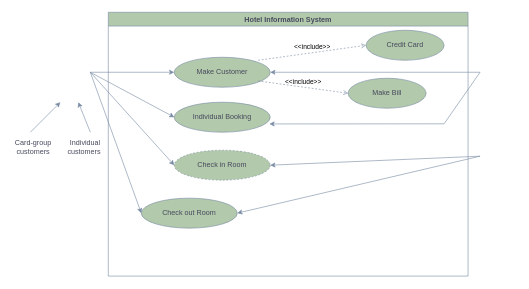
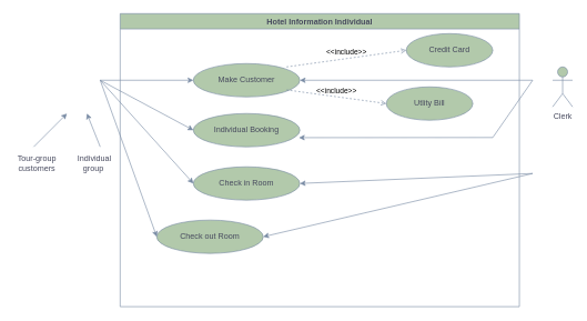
  <mxCell id="0" />
  <mxCell id="1" parent="0" />
- <mxCell id="2" value="Hotel Information System" style="swimlane;whiteSpace=wrap;html=1;labelBackgroundColor=none;fillColor=#B2C9AB;strokeColor=#788AA3;fontColor=#46495D;" parent="1" vertex="1"><mxGeometry x="180" y="20" width="600" height="440" as="geometry" /></mxCell>
+ <mxCell id="2" value="Hotel Information Individual" style="swimlane;whiteSpace=wrap;html=1;labelBackgroundColor=none;fillColor=#B2C9AB;strokeColor=#788AA3;fontColor=#46495D;" parent="1" vertex="1"><mxGeometry x="180" y="20" width="600" height="440" as="geometry" /></mxCell>
  <mxCell id="3" value="Make Customer" style="ellipse;whiteSpace=wrap;html=1;labelBackgroundColor=none;fillColor=#B2C9AB;strokeColor=#788AA3;fontColor=#46495D;" parent="2" vertex="1"><mxGeometry x="110" y="75" width="160" height="50" as="geometry" /></mxCell>
  <mxCell id="4" value="Individual Booking" style="ellipse;whiteSpace=wrap;html=1;labelBackgroundColor=none;fillColor=#B2C9AB;strokeColor=#788AA3;fontColor=#46495D;" parent="2" vertex="1"><mxGeometry x="110" y="150" width="160" height="50" as="geometry" /></mxCell>
- <mxCell id="5" value="Check in Room" style="ellipse;whiteSpace=wrap;html=1;labelBackgroundColor=none;fillColor=#B2C9AB;strokeColor=#788AA3;fontColor=#46495D;dashed=1;" parent="2" vertex="1"><mxGeometry x="110" y="230" width="160" height="50" as="geometry" /></mxCell>
+ <mxCell id="5" value="Check in Room" style="ellipse;whiteSpace=wrap;html=1;labelBackgroundColor=none;fillColor=#B2C9AB;strokeColor=#788AA3;fontColor=#46495D;" parent="2" vertex="1"><mxGeometry x="110" y="230" width="160" height="50" as="geometry" /></mxCell>
  <mxCell id="6" value="Check out Room" style="ellipse;whiteSpace=wrap;html=1;labelBackgroundColor=none;fillColor=#B2C9AB;strokeColor=#788AA3;fontColor=#46495D;" parent="2" vertex="1"><mxGeometry x="55" y="310" width="160" height="50" as="geometry" /></mxCell>
  <mxCell id="7" value="&amp;lt;&amp;lt;include&amp;gt;&amp;gt;" style="html=1;verticalAlign=bottom;labelBackgroundColor=none;endArrow=open;endFill=0;dashed=1;rounded=0;exitX=0;exitY=0.5;exitDx=0;exitDy=0;entryX=0;entryY=0.5;entryDx=0;entryDy=0;strokeColor=#788AA3;fontColor=default;" parent="2" edge="1" target="8"><mxGeometry width="160" relative="1" as="geometry"><mxPoint x="250" y="80" as="sourcePoint" /><mxPoint x="410" y="80" as="targetPoint" /></mxGeometry></mxCell>
  <mxCell id="8" value="Credit Card" style="ellipse;whiteSpace=wrap;html=1;labelBackgroundColor=none;fillColor=#B2C9AB;strokeColor=#788AA3;fontColor=#46495D;" parent="2" vertex="1"><mxGeometry x="430" y="30" width="130" height="50" as="geometry" /></mxCell>
- <mxCell id="9" value="Make Bill" style="ellipse;whiteSpace=wrap;html=1;labelBackgroundColor=none;fillColor=#B2C9AB;strokeColor=#788AA3;fontColor=#46495D;" parent="2" vertex="1"><mxGeometry x="400" y="110" width="130" height="50" as="geometry" /></mxCell>
+ <mxCell id="9" value="Utlity Bill" style="ellipse;whiteSpace=wrap;html=1;labelBackgroundColor=none;fillColor=#B2C9AB;strokeColor=#788AA3;fontColor=#46495D;" parent="2" vertex="1"><mxGeometry x="400" y="110" width="130" height="50" as="geometry" /></mxCell>
  <mxCell id="10" value="&amp;lt;&amp;lt;include&amp;gt;&amp;gt;" style="html=1;verticalAlign=bottom;labelBackgroundColor=none;endArrow=open;endFill=0;dashed=1;rounded=0;exitX=0;exitY=0.5;exitDx=0;exitDy=0;entryX=0;entryY=0.5;entryDx=0;entryDy=0;strokeColor=#788AA3;fontColor=default;" parent="2" edge="1" target="9"><mxGeometry width="160" relative="1" as="geometry"><mxPoint x="250" y="114.5" as="sourcePoint" /><mxPoint x="410" y="114.5" as="targetPoint" /></mxGeometry></mxCell>
+ <mxCell id="11" value="Clerk" style="shape=umlActor;verticalLabelPosition=bottom;verticalAlign=top;html=1;outlineConnect=0;labelBackgroundColor=none;fillColor=#B2C9AB;strokeColor=#788AA3;fontColor=#46495D;" parent="1" vertex="1"><mxGeometry x="830" y="100" width="30" height="60" as="geometry" /></mxCell>
  <mxCell id="12" value="" style="endArrow=classic;html=1;rounded=0;entryX=0;entryY=0.5;entryDx=0;entryDy=0;labelBackgroundColor=none;strokeColor=#788AA3;fontColor=default;" parent="1" target="3" edge="1"><mxGeometry width="50" height="50" relative="1" as="geometry"><mxPoint x="150" y="120" as="sourcePoint" /><mxPoint x="590" y="240" as="targetPoint" /></mxGeometry></mxCell>
  <mxCell id="13" value="" style="endArrow=classic;html=1;rounded=0;entryX=0;entryY=0.5;entryDx=0;entryDy=0;labelBackgroundColor=none;strokeColor=#788AA3;fontColor=default;" parent="1" target="4" edge="1"><mxGeometry width="50" height="50" relative="1" as="geometry"><mxPoint x="150" y="120" as="sourcePoint" /><mxPoint x="300" y="130" as="targetPoint" /></mxGeometry></mxCell>
  <mxCell id="14" value="" style="endArrow=classic;html=1;rounded=0;entryX=0;entryY=0.5;entryDx=0;entryDy=0;labelBackgroundColor=none;strokeColor=#788AA3;fontColor=default;" parent="1" target="5" edge="1"><mxGeometry width="50" height="50" relative="1" as="geometry"><mxPoint x="150" y="120" as="sourcePoint" /><mxPoint x="310" y="140" as="targetPoint" /></mxGeometry></mxCell>
  <mxCell id="15" value="" style="endArrow=classic;html=1;rounded=0;entryX=0;entryY=0.5;entryDx=0;entryDy=0;labelBackgroundColor=none;strokeColor=#788AA3;fontColor=default;" parent="1" target="6" edge="1"><mxGeometry width="50" height="50" relative="1" as="geometry"><mxPoint x="150" y="120" as="sourcePoint" /><mxPoint x="300" y="285" as="targetPoint" /></mxGeometry></mxCell>
  <mxCell id="16" value="" style="endArrow=classic;html=1;rounded=0;entryX=1;entryY=0.5;entryDx=0;entryDy=0;labelBackgroundColor=none;strokeColor=#788AA3;fontColor=default;" parent="1" target="3" edge="1"><mxGeometry width="50" height="50" relative="1" as="geometry"><mxPoint x="800" y="120" as="sourcePoint" /><mxPoint x="560" y="190" as="targetPoint" /></mxGeometry></mxCell>
  <mxCell id="17" value="" style="endArrow=classic;html=1;rounded=0;entryX=0.992;entryY=0.724;entryDx=0;entryDy=0;entryPerimeter=0;labelBackgroundColor=none;strokeColor=#788AA3;fontColor=default;" parent="1" target="4" edge="1"><mxGeometry width="50" height="50" relative="1" as="geometry"><mxPoint x="800" y="120" as="sourcePoint" /><mxPoint x="590" y="240" as="targetPoint" /><Array as="points"><mxPoint x="740" y="206" /></Array></mxGeometry></mxCell>
  <mxCell id="18" value="" style="endArrow=classic;html=1;rounded=0;entryX=1;entryY=0.5;entryDx=0;entryDy=0;labelBackgroundColor=none;strokeColor=#788AA3;fontColor=default;" parent="1" target="5" edge="1"><mxGeometry width="50" height="50" relative="1" as="geometry"><mxPoint x="800" y="260" as="sourcePoint" /><mxPoint x="590" y="240" as="targetPoint" /></mxGeometry></mxCell>
  <mxCell id="19" value="" style="endArrow=classic;html=1;rounded=0;entryX=1;entryY=0.5;entryDx=0;entryDy=0;labelBackgroundColor=none;strokeColor=#788AA3;fontColor=default;" parent="1" target="6" edge="1"><mxGeometry width="50" height="50" relative="1" as="geometry"><mxPoint x="800" y="260" as="sourcePoint" /><mxPoint x="590" y="240" as="targetPoint" /></mxGeometry></mxCell>
  <mxCell id="20" value="" style="endArrow=classic;html=1;rounded=0;labelBackgroundColor=none;strokeColor=#788AA3;fontColor=default;" parent="1" edge="1"><mxGeometry width="50" height="50" relative="1" as="geometry"><mxPoint x="50" y="220" as="sourcePoint" /><mxPoint x="100" y="170" as="targetPoint" /></mxGeometry></mxCell>
  <mxCell id="21" value="" style="endArrow=classic;html=1;rounded=0;labelBackgroundColor=none;strokeColor=#788AA3;fontColor=default;" parent="1" edge="1"><mxGeometry width="50" height="50" relative="1" as="geometry"><mxPoint x="150" y="220" as="sourcePoint" /><mxPoint x="130" y="170" as="targetPoint" /></mxGeometry></mxCell>
- <mxCell id="22" value="Card-group customers" style="text;html=1;align=center;verticalAlign=middle;whiteSpace=wrap;rounded=0;labelBackgroundColor=none;fontColor=#46495D;" parent="1" vertex="1"><mxGeometry x="20" y="220" width="70" height="50" as="geometry" /></mxCell>
- <mxCell id="23" value="&amp;nbsp;Individual customers" style="text;html=1;align=center;verticalAlign=middle;whiteSpace=wrap;rounded=0;labelBackgroundColor=none;fontColor=#46495D;" parent="1" vertex="1"><mxGeometry x="110" y="230" width="60" height="30" as="geometry" /></mxCell>
+ <mxCell id="22" value="Tour-group customers" style="text;html=1;align=center;verticalAlign=middle;whiteSpace=wrap;rounded=0;labelBackgroundColor=none;fontColor=#46495D;" parent="1" vertex="1"><mxGeometry x="20" y="220" width="70" height="50" as="geometry" /></mxCell>
+ <mxCell id="23" value="&amp;nbsp;Individual group" style="text;html=1;align=center;verticalAlign=middle;whiteSpace=wrap;rounded=0;labelBackgroundColor=none;fontColor=#46495D;" parent="1" vertex="1"><mxGeometry x="110" y="230" width="60" height="30" as="geometry" /></mxCell>
